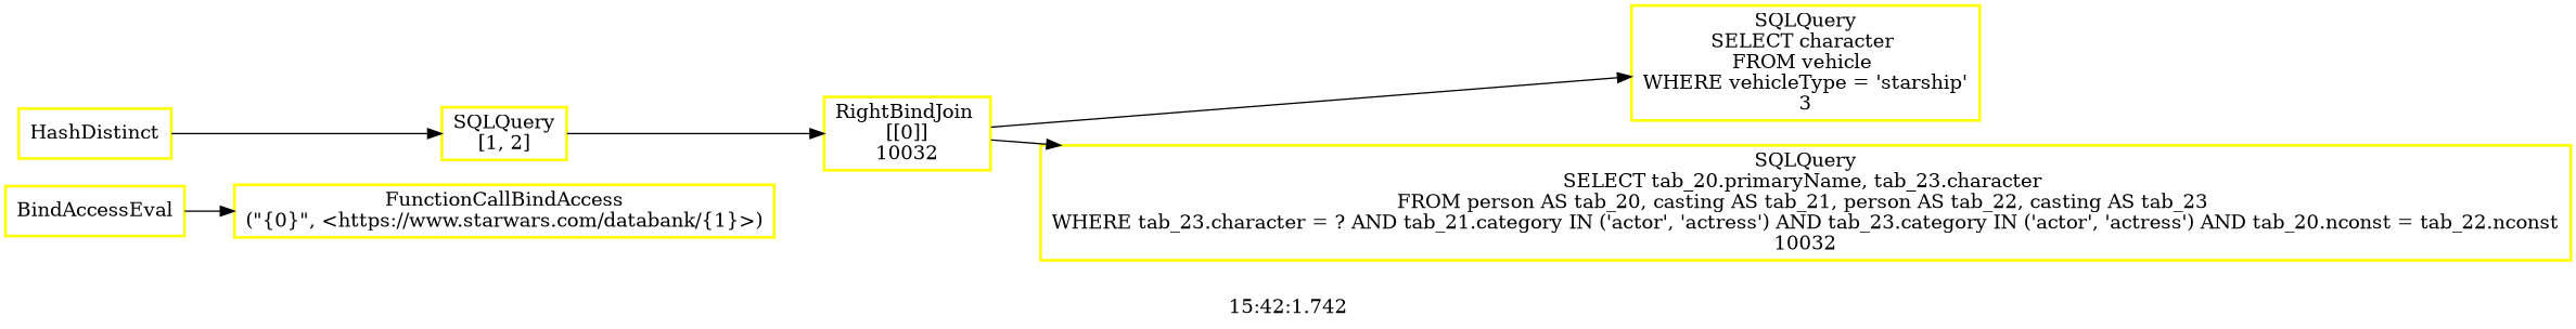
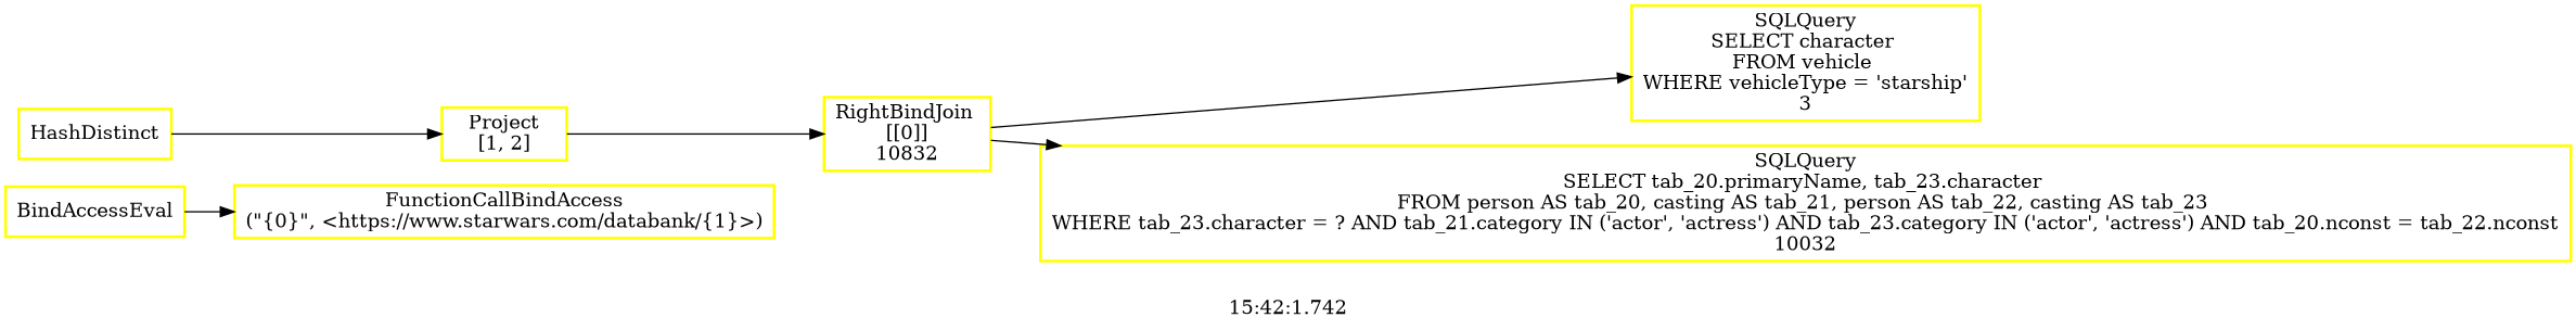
  digraph {
    label="15:42:1.742"
    rankdir=LR
    node [color=yellow fontcolor=black shape=rectangle style=bold]
    edge [color=black]
    n1 [label=BindAccessEval]
    n2 [label="FunctionCallBindAccess\n(\"{0}\", <https://www.starwars.com/databank/{1}>)"]
    n3 [label=HashDistinct]
-   n4 [label="SQLQuery\n[1, 2]"]
-   n5 [label="RightBindJoin \n[[0]]\n10032"]
+   n4 [label="Project\n[1, 2]"]
+   n5 [label="RightBindJoin \n[[0]]\n10832"]
    n6 [label="SQLQuery\nSELECT character \nFROM vehicle \nWHERE vehicleType = 'starship'\n3"]
    n7 [label="SQLQuery\nSELECT tab_20.primaryName, tab_23.character \nFROM person AS tab_20, casting AS tab_21, person AS tab_22, casting AS tab_23 \nWHERE tab_23.character = ? AND tab_21.category IN ('actor', 'actress') AND tab_23.category IN ('actor', 'actress') AND tab_20.nconst = tab_22.nconst\n10032"]
    n1 -> n2
    n3 -> n4
    n4 -> n5
    n5 -> n6
    n5 -> n7
  }
